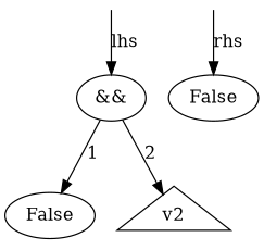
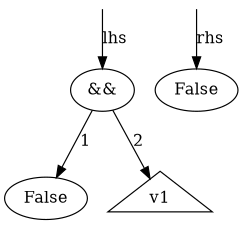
  digraph {
    lhs [shape=point style=invis]
    "&&"
    False
-   v1 [shape=triangle label=v2]
+   v1 [shape=triangle]
    rhs [shape=point style=invis]
    n6 [label=False]
    lhs -> "&&" [label=lhs]
    "&&" -> False [label=1]
    "&&" -> v1 [label=2]
    rhs -> n6 [label=rhs]
  }
